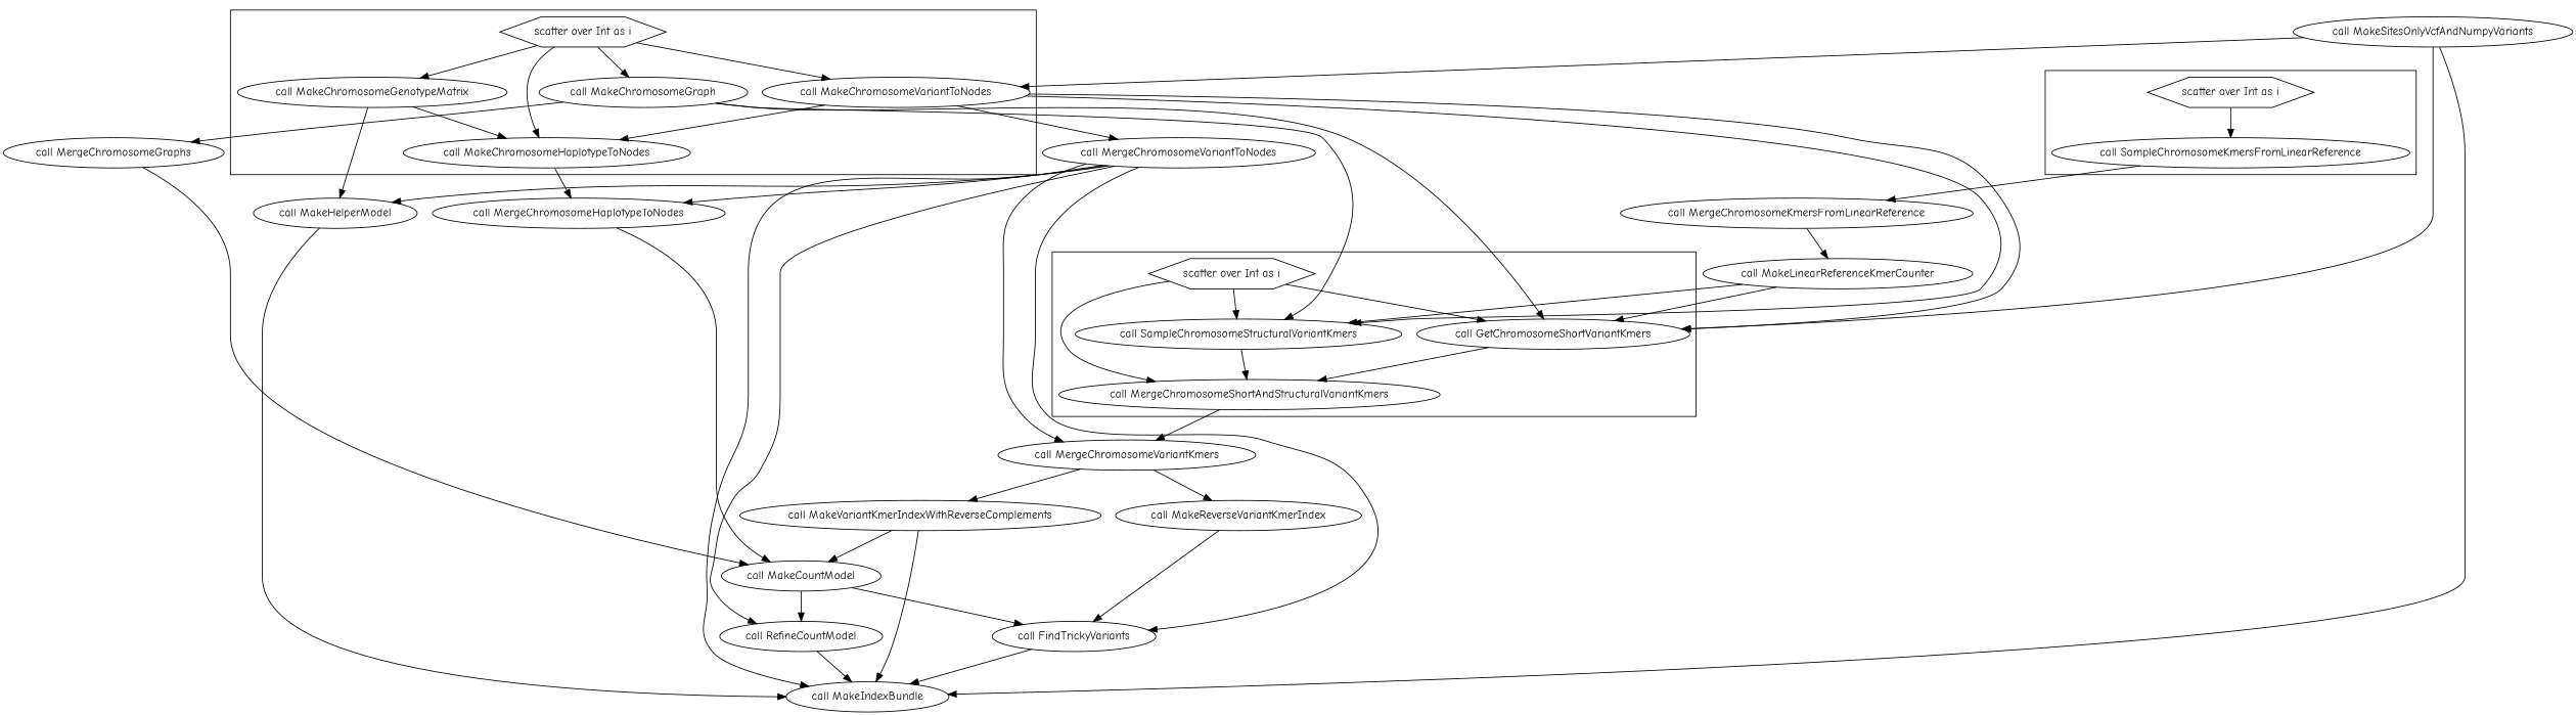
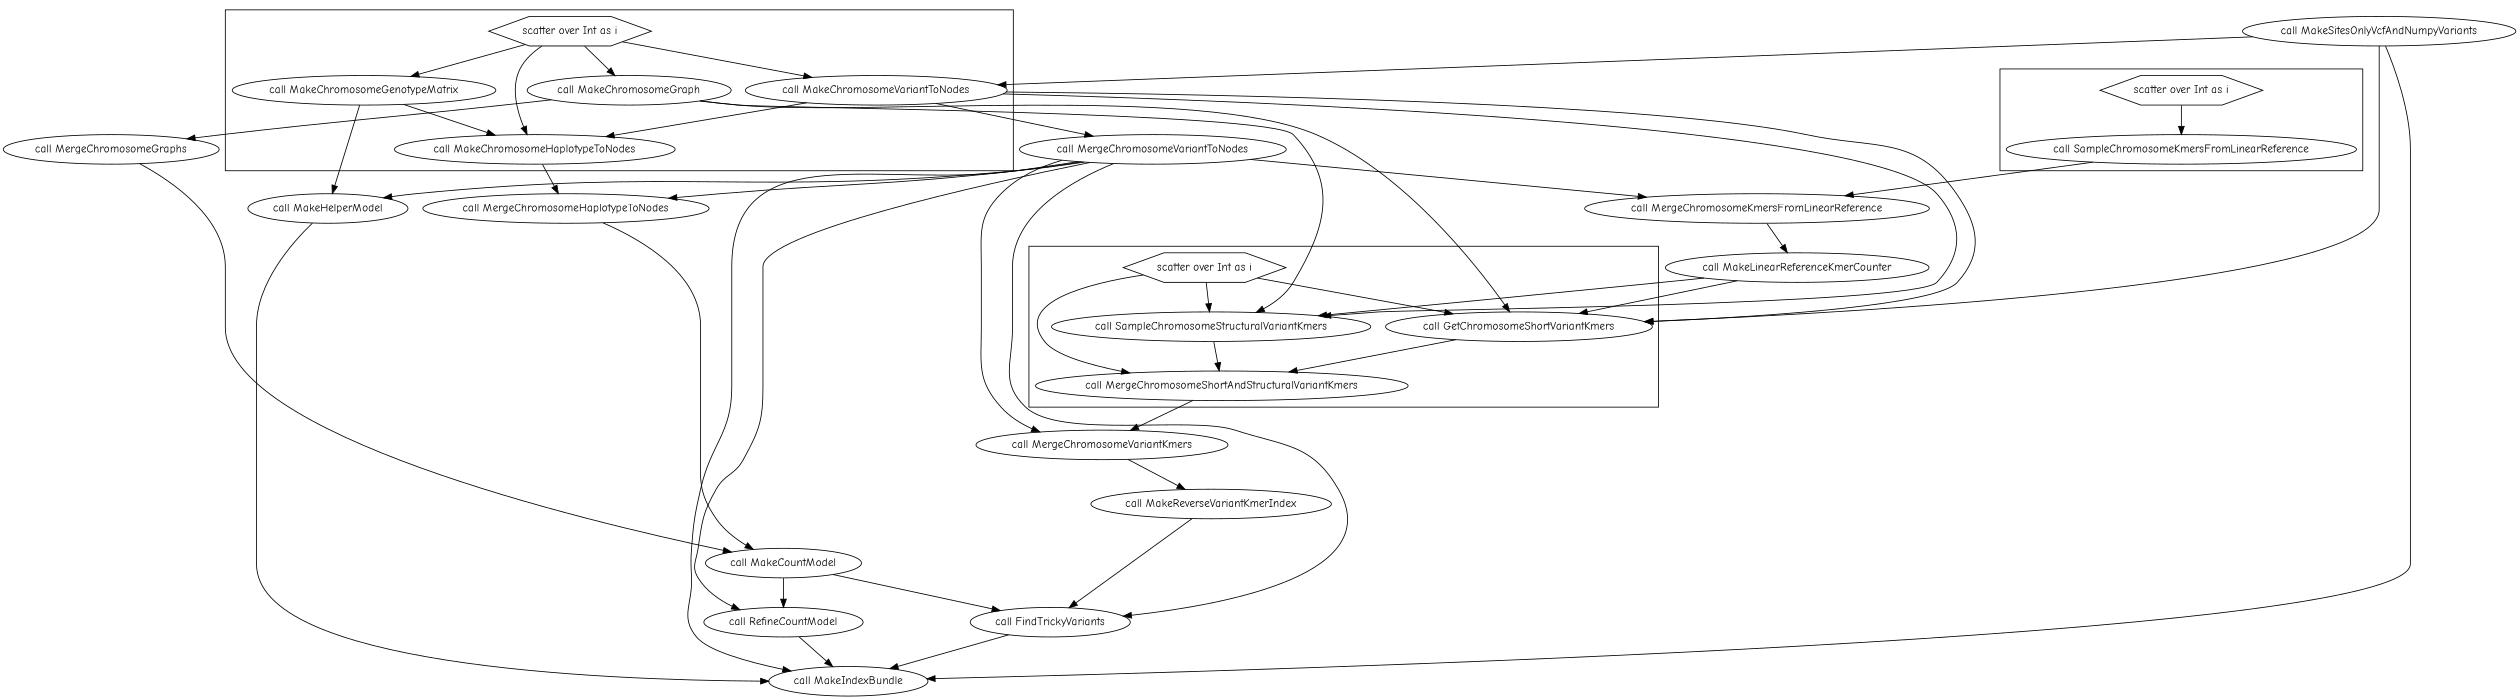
  digraph {
    compound=true
    fontname="Comic Neue"
    node [fontname="Comic Neue"]
    edge [fontname="Comic Neue"]
    n1 [label="scatter over Int as i" shape=hexagon]
    n2 [label="call SampleChromosomeKmersFromLinearReference"]
    n3 [label="call MakeChromosomeHaplotypeToNodes"]
    n4 [label="call MakeChromosomeVariantToNodes"]
    n5 [label="call MakeChromosomeGenotypeMatrix"]
    n6 [label="scatter over Int as i" shape=hexagon]
    n7 [label="call MakeChromosomeGraph"]
    n8 [label="call SampleChromosomeStructuralVariantKmers"]
    n9 [label="call GetChromosomeShortVariantKmers"]
    n10 [label="call MergeChromosomeShortAndStructuralVariantKmers"]
    n11 [label="scatter over Int as i" shape=hexagon]
    n12 [label="call MergeChromosomeKmersFromLinearReference"]
    n13 [label="call MergeChromosomeHaplotypeToNodes"]
    n14 [label="call MergeChromosomeVariantToNodes"]
    n15 [label="call MakeHelperModel"]
    n16 [label="call MergeChromosomeGraphs"]
    n17 [label="call MergeChromosomeVariantKmers"]
    n18 [label="call MakeCountModel"]
    n19 [label="call RefineCountModel"]
    n20 [label="call FindTrickyVariants"]
    n21 [label="call MakeIndexBundle"]
    n22 [label="call MakeReverseVariantKmerIndex"]
-   n23 [label="call MakeVariantKmerIndexWithReverseComplements"]
    n24 [label="call MakeLinearReferenceKmerCounter"]
    n25 [label="call MakeSitesOnlyVcfAndNumpyVariants"]
    subgraph cluster_1 {
      fillcolor=white
      style="filled,solid"
      n1
      n2
    }
    subgraph cluster_2 {
      fillcolor=white
      style="filled,solid"
      n3
      n4
      n5
      n6
      n7
    }
    subgraph cluster_3 {
      fillcolor=white
      style="filled,solid"
      n8
      n9
      n10
      n11
    }
    n1 -> n2
    n2 -> n12
    n3 -> n13
    n4 -> n3
    n4 -> n8
    n4 -> n9
    n4 -> n14
    n5 -> n3
    n5 -> n15
    n6 -> n3
    n6 -> n4
    n6 -> n5
    n6 -> n7
    n7 -> n8
    n7 -> n9
    n7 -> n16
    n8 -> n10
    n9 -> n10
    n10 -> n17
    n11 -> n8
    n11 -> n9
    n11 -> n10
    n12 -> n24
    n13 -> n18
+   n14 -> n12
    n14 -> n13
    n14 -> n15
    n14 -> n17
    n14 -> n19
    n14 -> n20
    n14 -> n21
    n15 -> n21
    n16 -> n18
    n17 -> n22
-   n17 -> n23
    n18 -> n19
    n18 -> n20
    n19 -> n21
    n20 -> n21
    n22 -> n20
-   n23 -> n18
-   n23 -> n21
    n24 -> n8
    n24 -> n9
    n25 -> n4
    n25 -> n9
    n25 -> n21
  }
